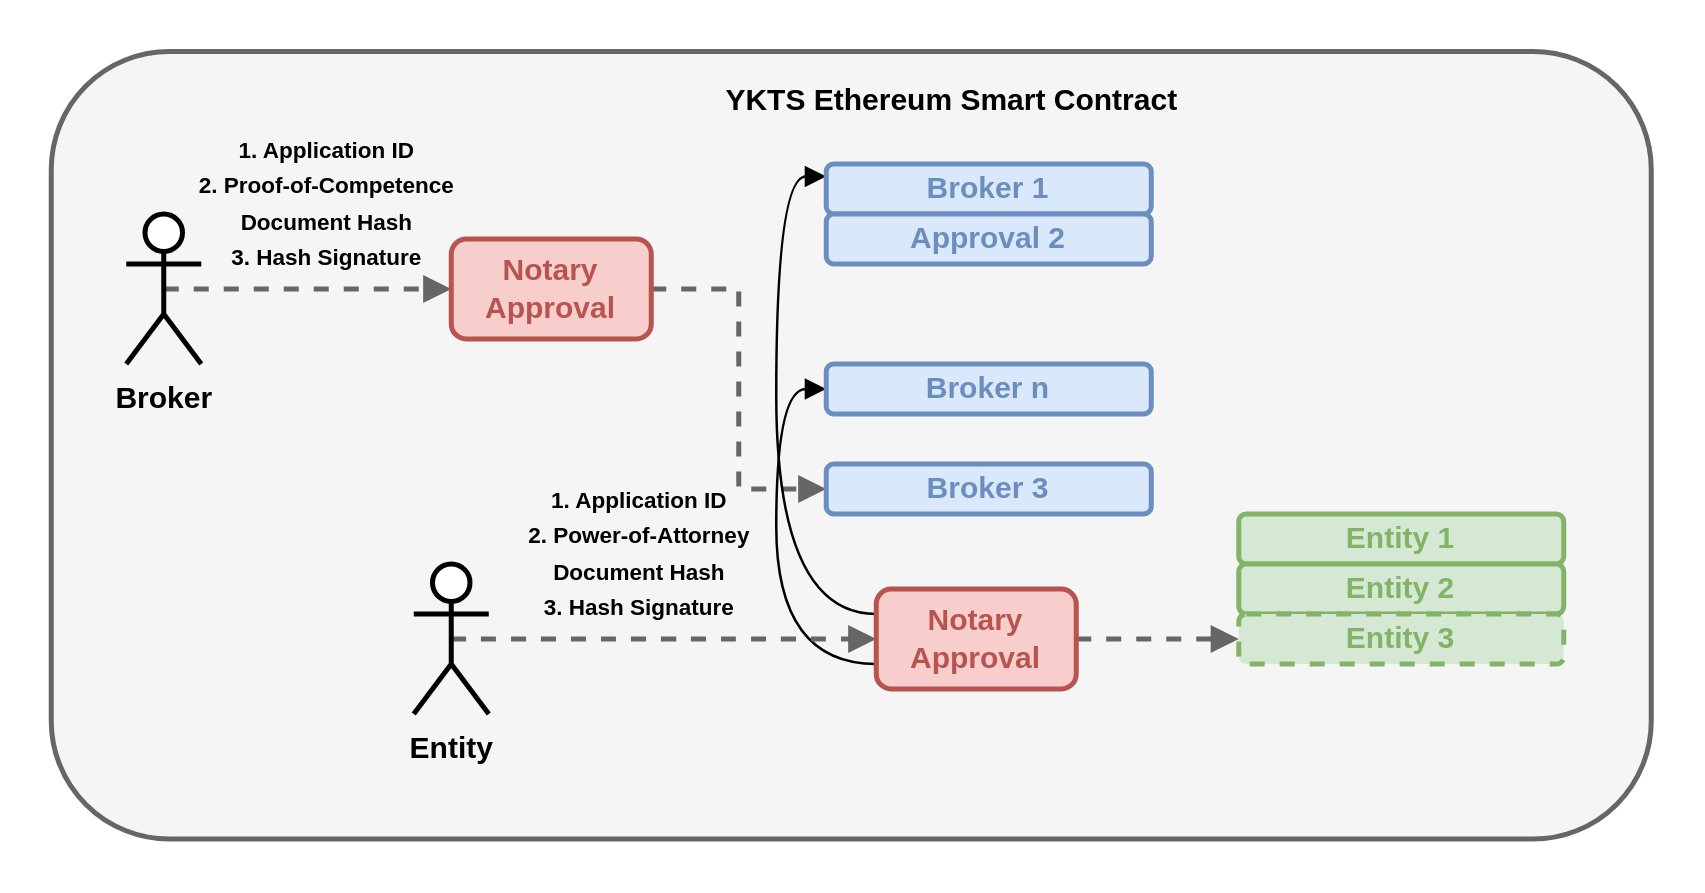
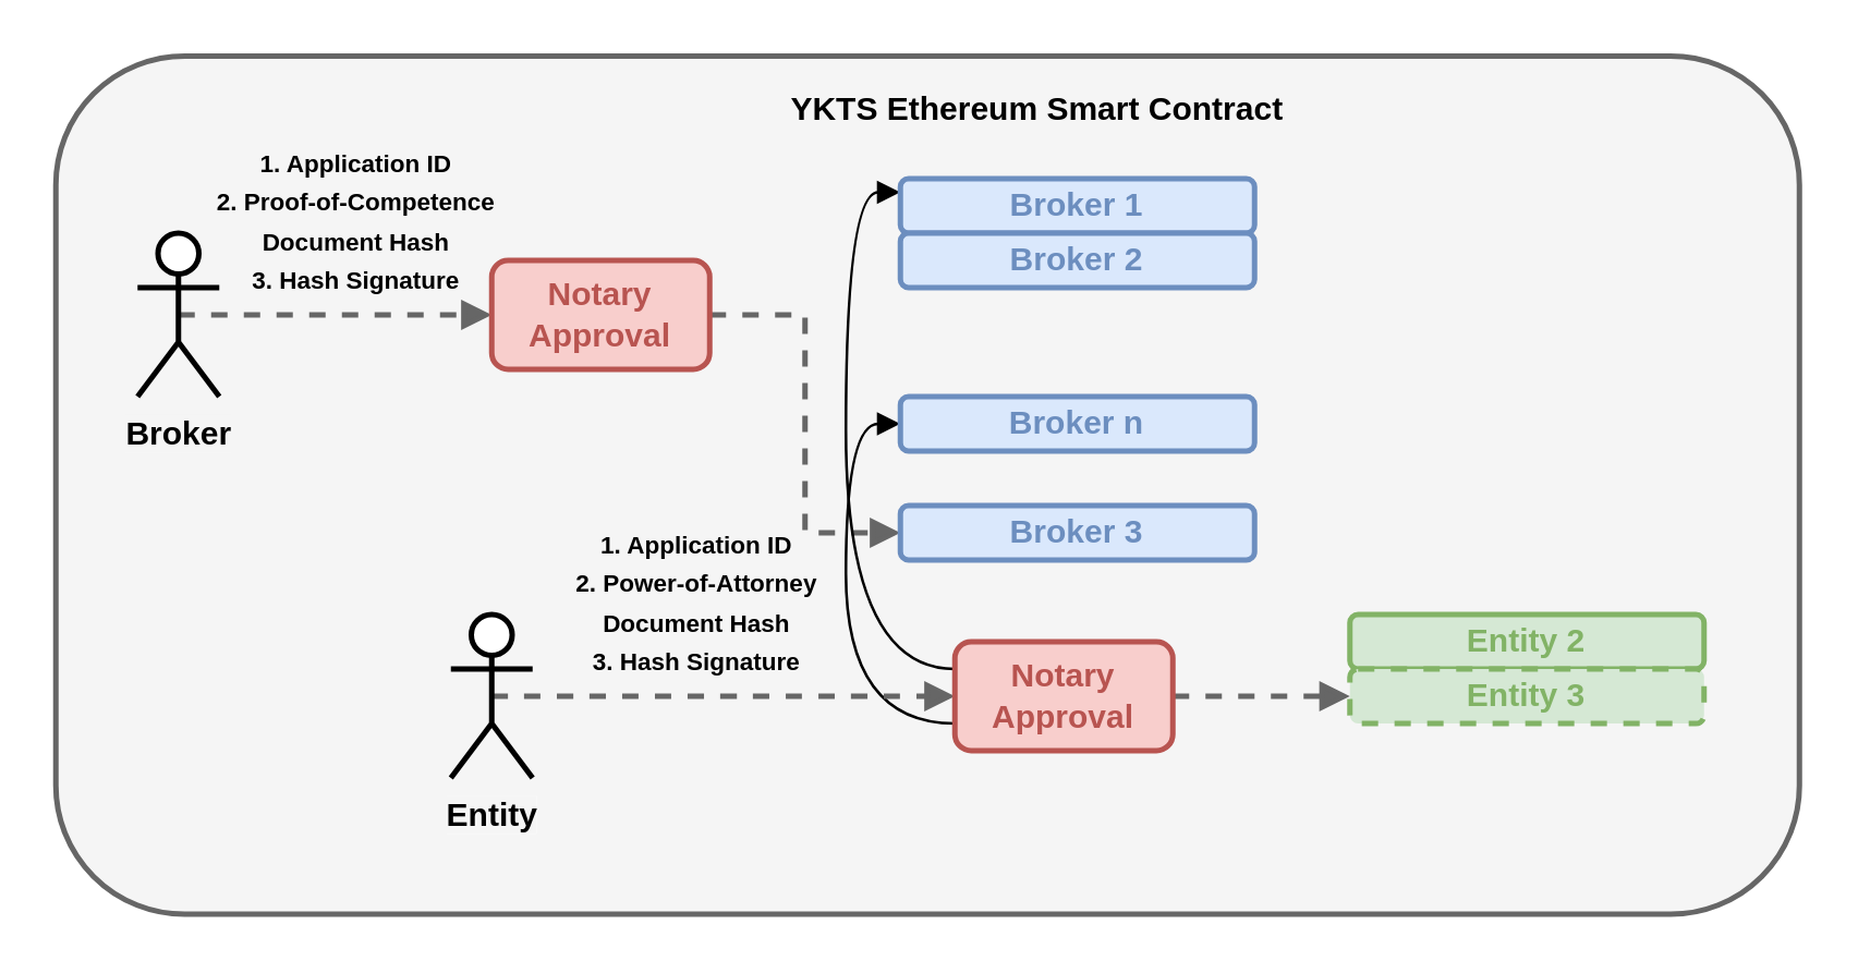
  <mxCell id="0" />
  <mxCell id="1" parent="0" />
  <mxCell id="2" value="" style="rounded=1;whiteSpace=wrap;html=1;strokeWidth=2;fillColor=#f5f5f5;strokeColor=#666666;fontColor=#333333;labelPosition=center;verticalLabelPosition=top;align=center;verticalAlign=bottom;" vertex="1" parent="1"><mxGeometry x="20" y="20" width="640" height="315" as="geometry" /></mxCell>
  <mxCell id="3" style="edgeStyle=orthogonalEdgeStyle;rounded=0;orthogonalLoop=1;jettySize=auto;html=1;exitX=0.5;exitY=0.5;exitDx=0;exitDy=0;exitPerimeter=0;entryX=0;entryY=0.5;entryDx=0;entryDy=0;endArrow=block;endFill=1;dashed=1;strokeWidth=2;fillColor=#f5f5f5;strokeColor=#666666;" edge="1" parent="1" source="4" target="6"><mxGeometry relative="1" as="geometry" /></mxCell>
  <mxCell id="4" value="&lt;b&gt;Broker&lt;/b&gt;" style="shape=umlActor;verticalLabelPosition=bottom;labelBackgroundColor=#F5F5F5;verticalAlign=top;html=1;outlineConnect=0;strokeWidth=2;" vertex="1" parent="1"><mxGeometry x="50" y="85" width="30" height="60" as="geometry" /></mxCell>
  <mxCell id="5" style="edgeStyle=orthogonalEdgeStyle;rounded=0;orthogonalLoop=1;jettySize=auto;html=1;exitX=1;exitY=0.5;exitDx=0;exitDy=0;entryX=0;entryY=0.5;entryDx=0;entryDy=0;strokeWidth=2;dashed=1;endArrow=block;endFill=1;fillColor=#f5f5f5;strokeColor=#666666;" edge="1" parent="1" source="6" target="10"><mxGeometry relative="1" as="geometry" /></mxCell>
  <mxCell id="6" value="&lt;font color=&quot;#b85450&quot;&gt;&lt;b&gt;Notary Approval&lt;/b&gt;&lt;/font&gt;" style="rounded=1;whiteSpace=wrap;html=1;strokeWidth=2;fillColor=#f8cecc;strokeColor=#b85450;" vertex="1" parent="1"><mxGeometry x="180" y="95" width="80" height="40" as="geometry" /></mxCell>
  <mxCell id="7" style="edgeStyle=orthogonalEdgeStyle;curved=1;orthogonalLoop=1;jettySize=auto;html=1;exitX=0;exitY=0.25;exitDx=0;exitDy=0;entryX=0;entryY=0.25;entryDx=0;entryDy=0;startArrow=block;startFill=1;endArrow=none;endFill=0;strokeWidth=1;" edge="1" parent="1" source="8" target="17"><mxGeometry relative="1" as="geometry" /></mxCell>
  <mxCell id="8" value="Broker 1" style="rounded=1;whiteSpace=wrap;html=1;fillColor=#dae8fc;strokeColor=#6c8ebf;fontColor=#6C8EBF;fontStyle=1;strokeWidth=2;" vertex="1" parent="1"><mxGeometry x="330" y="65" width="130" height="20" as="geometry" /></mxCell>
- <mxCell id="9" value="&lt;font color=&quot;#6c8ebf&quot;&gt;&lt;b&gt;Approval 2&lt;/b&gt;&lt;/font&gt;" style="rounded=1;whiteSpace=wrap;html=1;fillColor=#dae8fc;strokeColor=#6c8ebf;strokeWidth=2;" vertex="1" parent="1"><mxGeometry x="330" y="85" width="130" height="20" as="geometry" /></mxCell>
+ <mxCell id="9" value="&lt;font color=&quot;#6c8ebf&quot;&gt;&lt;b&gt;Broker 2&lt;/b&gt;&lt;/font&gt;" style="rounded=1;whiteSpace=wrap;html=1;fillColor=#dae8fc;strokeColor=#6c8ebf;strokeWidth=2;" vertex="1" parent="1"><mxGeometry x="330" y="85" width="130" height="20" as="geometry" /></mxCell>
  <mxCell id="10" value="&lt;font color=&quot;#6c8ebf&quot;&gt;&lt;b&gt;Broker 3&lt;/b&gt;&lt;/font&gt;" style="rounded=1;whiteSpace=wrap;html=1;fillColor=#dae8fc;strokeColor=#6c8ebf;strokeWidth=2;" vertex="1" parent="1"><mxGeometry x="330" y="185" width="130" height="20" as="geometry" /></mxCell>
  <mxCell id="11" style="edgeStyle=orthogonalEdgeStyle;curved=1;orthogonalLoop=1;jettySize=auto;html=1;exitX=0;exitY=0.5;exitDx=0;exitDy=0;entryX=0;entryY=0.75;entryDx=0;entryDy=0;startArrow=block;startFill=1;endArrow=none;endFill=0;strokeWidth=1;" edge="1" parent="1" source="12" target="17"><mxGeometry relative="1" as="geometry" /></mxCell>
  <mxCell id="12" value="&lt;font color=&quot;#6c8ebf&quot;&gt;&lt;b&gt;Broker n&lt;/b&gt;&lt;/font&gt;" style="rounded=1;whiteSpace=wrap;html=1;fillColor=#dae8fc;strokeColor=#6c8ebf;strokeWidth=2;" vertex="1" parent="1"><mxGeometry x="330" y="145" width="130" height="20" as="geometry" /></mxCell>
  <mxCell id="13" value="&lt;font style=&quot;font-size: 9px&quot;&gt;&lt;b&gt;1. Application ID&lt;br&gt;2. Proof-of-Competence&lt;br&gt;Document Hash&lt;br&gt;3. Hash Signature&lt;br&gt;&lt;/b&gt;&lt;/font&gt;" style="text;html=1;align=center;verticalAlign=middle;resizable=0;points=[];autosize=1;" vertex="1" parent="1"><mxGeometry x="70" y="45" width="120" height="70" as="geometry" /></mxCell>
  <mxCell id="14" style="edgeStyle=orthogonalEdgeStyle;curved=1;orthogonalLoop=1;jettySize=auto;html=1;exitX=0.5;exitY=0.5;exitDx=0;exitDy=0;exitPerimeter=0;entryX=0;entryY=0.5;entryDx=0;entryDy=0;dashed=1;endArrow=block;endFill=1;strokeWidth=2;fillColor=#f5f5f5;strokeColor=#666666;" edge="1" parent="1" source="15" target="17"><mxGeometry relative="1" as="geometry" /></mxCell>
  <mxCell id="15" value="&lt;b style=&quot;background-color: rgb(245 , 245 , 245)&quot;&gt;Entity&lt;/b&gt;" style="shape=umlActor;verticalLabelPosition=bottom;labelBackgroundColor=#ffffff;verticalAlign=top;html=1;outlineConnect=0;strokeWidth=2;" vertex="1" parent="1"><mxGeometry x="165" y="225" width="30" height="60" as="geometry" /></mxCell>
  <mxCell id="16" style="edgeStyle=orthogonalEdgeStyle;rounded=0;orthogonalLoop=1;jettySize=auto;html=1;exitX=1;exitY=0.5;exitDx=0;exitDy=0;entryX=0;entryY=0.5;entryDx=0;entryDy=0;fillColor=#f5f5f5;strokeColor=#666666;dashed=1;endArrow=block;endFill=1;strokeWidth=2;" edge="1" parent="1" source="17" target="20"><mxGeometry relative="1" as="geometry" /></mxCell>
  <mxCell id="17" value="&lt;font color=&quot;#b85450&quot;&gt;&lt;b&gt;Notary Approval&lt;/b&gt;&lt;/font&gt;" style="rounded=1;whiteSpace=wrap;html=1;fillColor=#f8cecc;strokeColor=#b85450;strokeWidth=2;" vertex="1" parent="1"><mxGeometry x="350" y="235" width="80" height="40" as="geometry" /></mxCell>
- <mxCell id="18" value="&lt;font color=&quot;#82b366&quot;&gt;&lt;b&gt;Entity 1&lt;/b&gt;&lt;/font&gt;" style="rounded=1;whiteSpace=wrap;html=1;fillColor=#d5e8d4;strokeColor=#82b366;strokeWidth=2;" vertex="1" parent="1"><mxGeometry x="495" y="205" width="130" height="20" as="geometry" /></mxCell>
  <mxCell id="19" value="&lt;font color=&quot;#82b366&quot;&gt;&lt;b&gt;Entity 2&lt;/b&gt;&lt;/font&gt;" style="rounded=1;whiteSpace=wrap;html=1;fillColor=#d5e8d4;strokeColor=#82b366;strokeWidth=2;" vertex="1" parent="1"><mxGeometry x="495" y="225" width="130" height="20" as="geometry" /></mxCell>
  <mxCell id="20" value="&lt;font color=&quot;#82b366&quot;&gt;&lt;b&gt;Entity 3&lt;/b&gt;&lt;/font&gt;" style="rounded=1;whiteSpace=wrap;html=1;fillColor=#d5e8d4;strokeColor=#82b366;strokeWidth=2;dashed=1;" vertex="1" parent="1"><mxGeometry x="495" y="245" width="130" height="20" as="geometry" /></mxCell>
  <mxCell id="21" value="&lt;font style=&quot;font-size: 9px&quot;&gt;&lt;b&gt;1. Application ID&lt;br&gt;2. Power-of-Attorney&lt;br&gt;Document Hash&lt;br&gt;3. Hash Signature&lt;br&gt;&lt;/b&gt;&lt;/font&gt;" style="text;html=1;align=center;verticalAlign=middle;resizable=0;points=[];autosize=1;" vertex="1" parent="1"><mxGeometry x="205" y="185" width="100" height="70" as="geometry" /></mxCell>
  <mxCell id="22" value="&lt;font color=&quot;#000000&quot;&gt;&lt;b&gt;YKTS Ethereum Smart Contract&lt;/b&gt;&lt;/font&gt;" style="text;html=1;align=center;verticalAlign=middle;resizable=0;points=[];autosize=1;fontColor=#6C8EBF;" vertex="1" parent="1"><mxGeometry x="280" y="30" width="200" height="20" as="geometry" /></mxCell>
